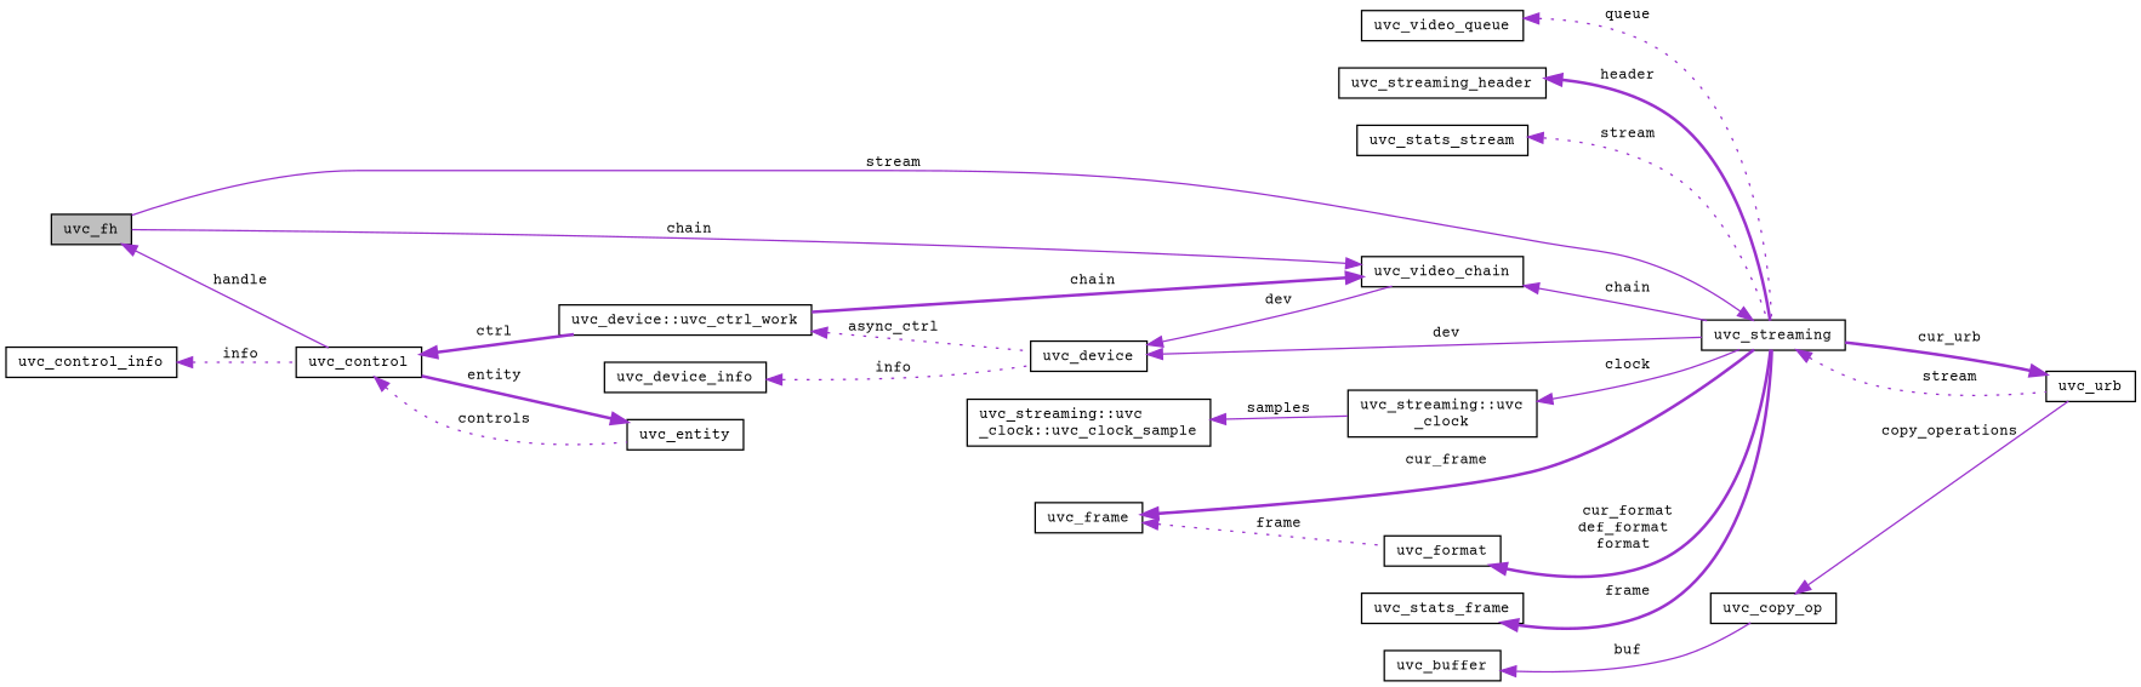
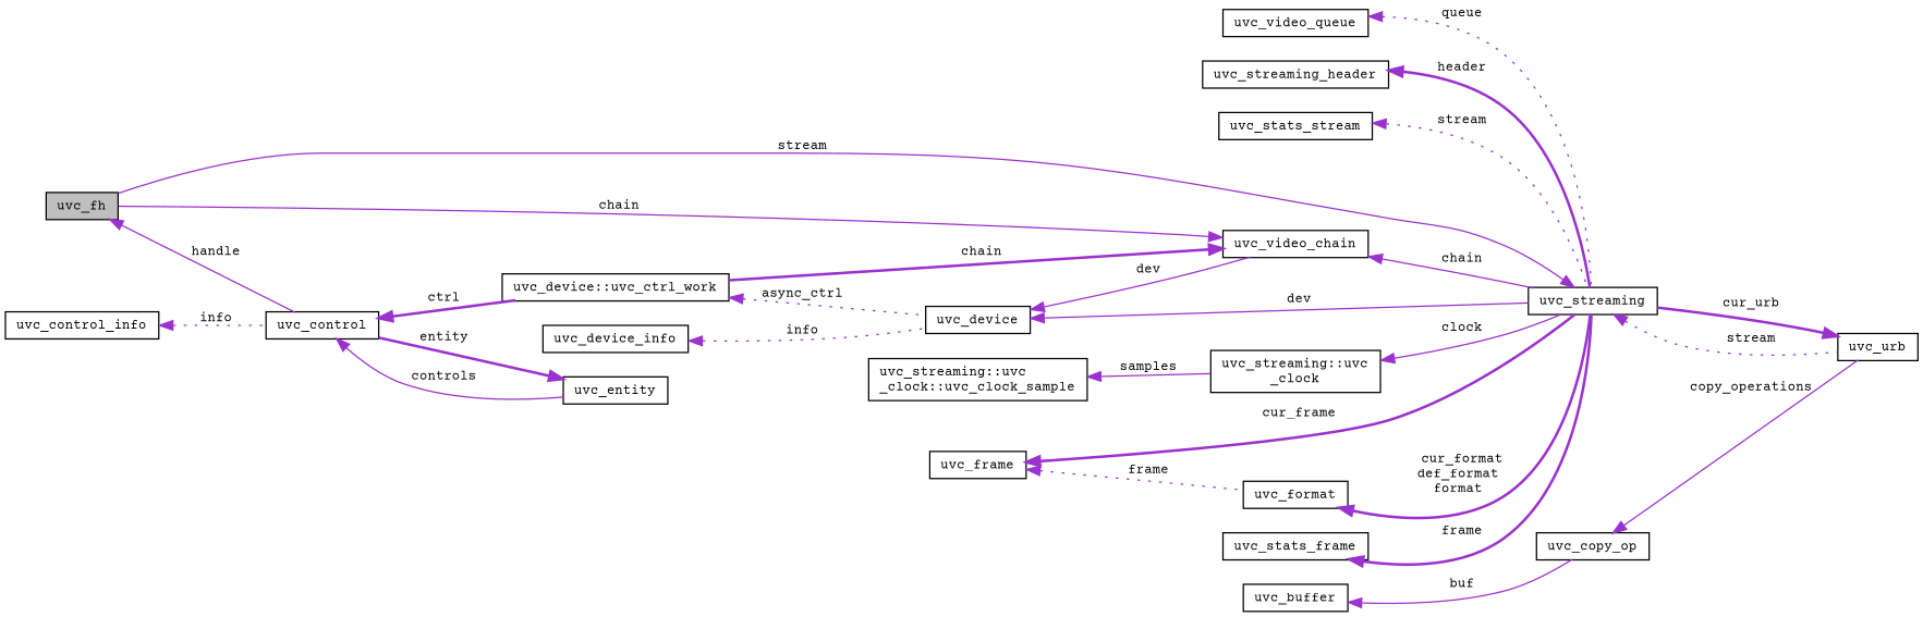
  digraph {
    fontname="Courier Prime"
    rankdir=LR
    node [color=black fillcolor=white fontname="Courier Prime" fontsize=10 shape=record style=filled]
    edge [color=darkorchid3 dir=back fontname="Courier Prime" fontsize=10 labelfontname=Helvetica labelfontsize=10 style=solid]
    n1 [fillcolor=grey75 fontcolor=black height=0.2 label=uvc_fh width=0.4]
    n2 [height=0.2 label=uvc_control width=0.4]
    n3 [height=0.2 label="uvc_device::uvc_ctrl_work" width=0.4]
    n4 [height=0.2 label=uvc_entity width=0.4]
    n5 [height=0.2 label=uvc_video_chain width=0.4]
    n6 [height=0.2 label=uvc_streaming width=0.4]
    n7 [height=0.2 label=uvc_device width=0.4]
    n8 [height=0.2 label=uvc_urb width=0.4]
    n9 [height=0.2 label=uvc_control_info width=0.4]
    n10 [height=0.2 label=uvc_device_info width=0.4]
    n11 [height=0.2 label="uvc_streaming::uvc\l_clock" width=0.4]
    n12 [height=0.2 label="uvc_streaming::uvc\l_clock::uvc_clock_sample" width=0.4]
    n13 [height=0.2 label=uvc_copy_op width=0.4]
    n14 [height=0.2 label=uvc_buffer width=0.4]
    n15 [height=0.2 label=uvc_frame width=0.4]
    n16 [height=0.2 label=uvc_format width=0.4]
    n17 [height=0.2 label=uvc_stats_frame width=0.4]
    n18 [height=0.2 label=uvc_video_queue width=0.4]
    n19 [height=0.2 label=uvc_streaming_header width=0.4]
    n20 [height=0.2 label=uvc_stats_stream width=0.4]
    n1 -> n2 [label=" handle"]
    n2 -> n3 [label=" ctrl" style=bold]
-   n2 -> n4 [label=" controls" style=dotted]
+   n2 -> n4 [label=" controls"]
    n3 -> n7 [label=" async_ctrl" style=dotted]
    n4 -> n2 [label=" entity" style=bold]
    n5 -> n1 [label=" chain"]
    n5 -> n3 [label=" chain" style=bold]
    n5 -> n6 [label=" chain"]
    n6 -> n1 [label=" stream"]
    n6 -> n8 [label=" stream" style=dotted]
    n7 -> n5 [label=" dev"]
    n7 -> n6 [label=" dev"]
    n8 -> n6 [label=" cur_urb" style=bold]
    n9 -> n2 [label=" info" style=dotted]
    n10 -> n7 [label=" info" style=dotted]
    n11 -> n6 [label=" clock"]
    n12 -> n11 [label=" samples"]
    n13 -> n8 [label=" copy_operations"]
    n14 -> n13 [label=" buf"]
    n15 -> n6 [label=" cur_frame" style=bold]
    n15 -> n16 [label=" frame" style=dotted]
    n16 -> n6 [label=" cur_format\ndef_format\nformat" style=bold]
    n17 -> n6 [label=" frame" style=bold]
    n18 -> n6 [label=" queue" style=dotted]
    n19 -> n6 [label=" header" style=bold]
    n20 -> n6 [label=" stream" style=dotted]
  }
